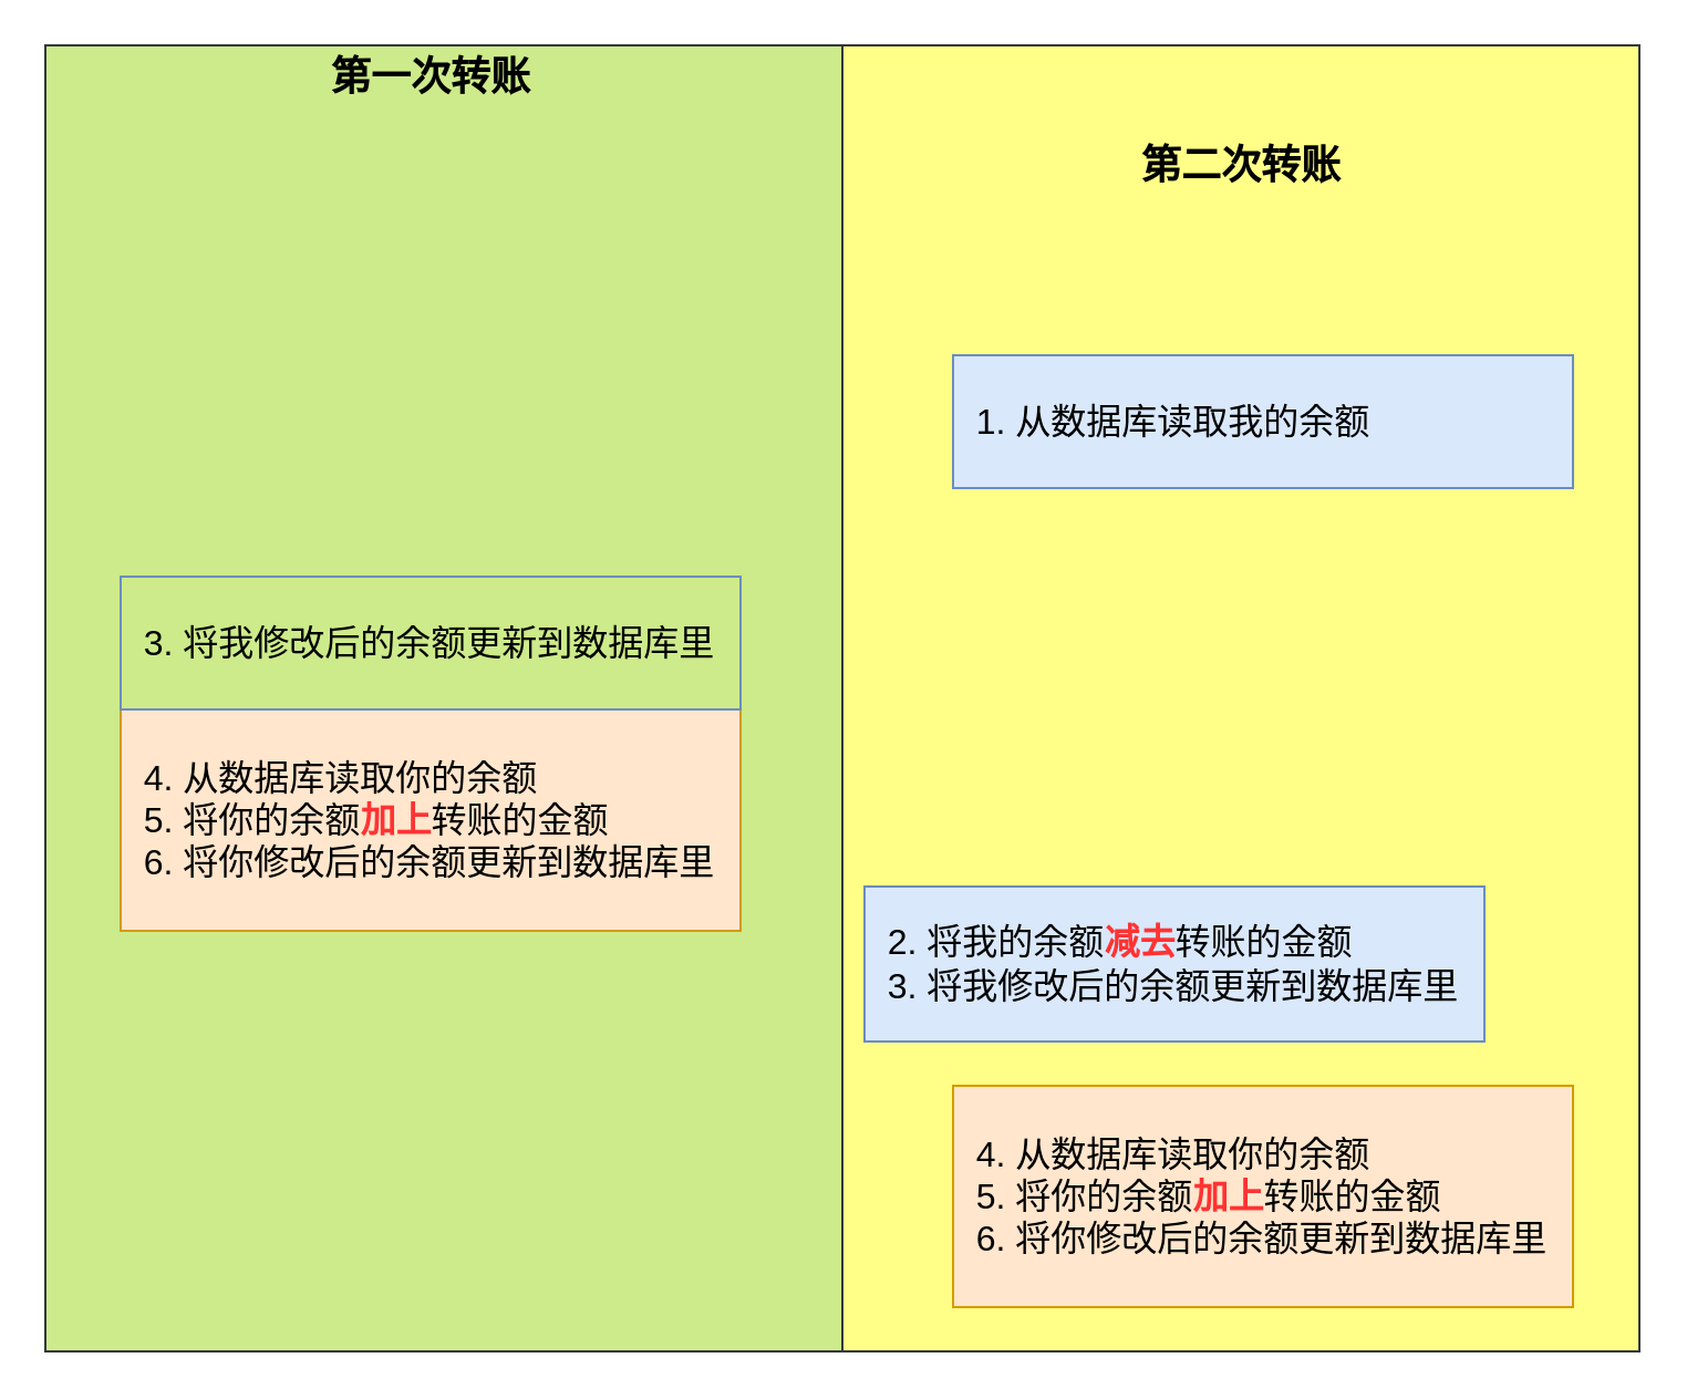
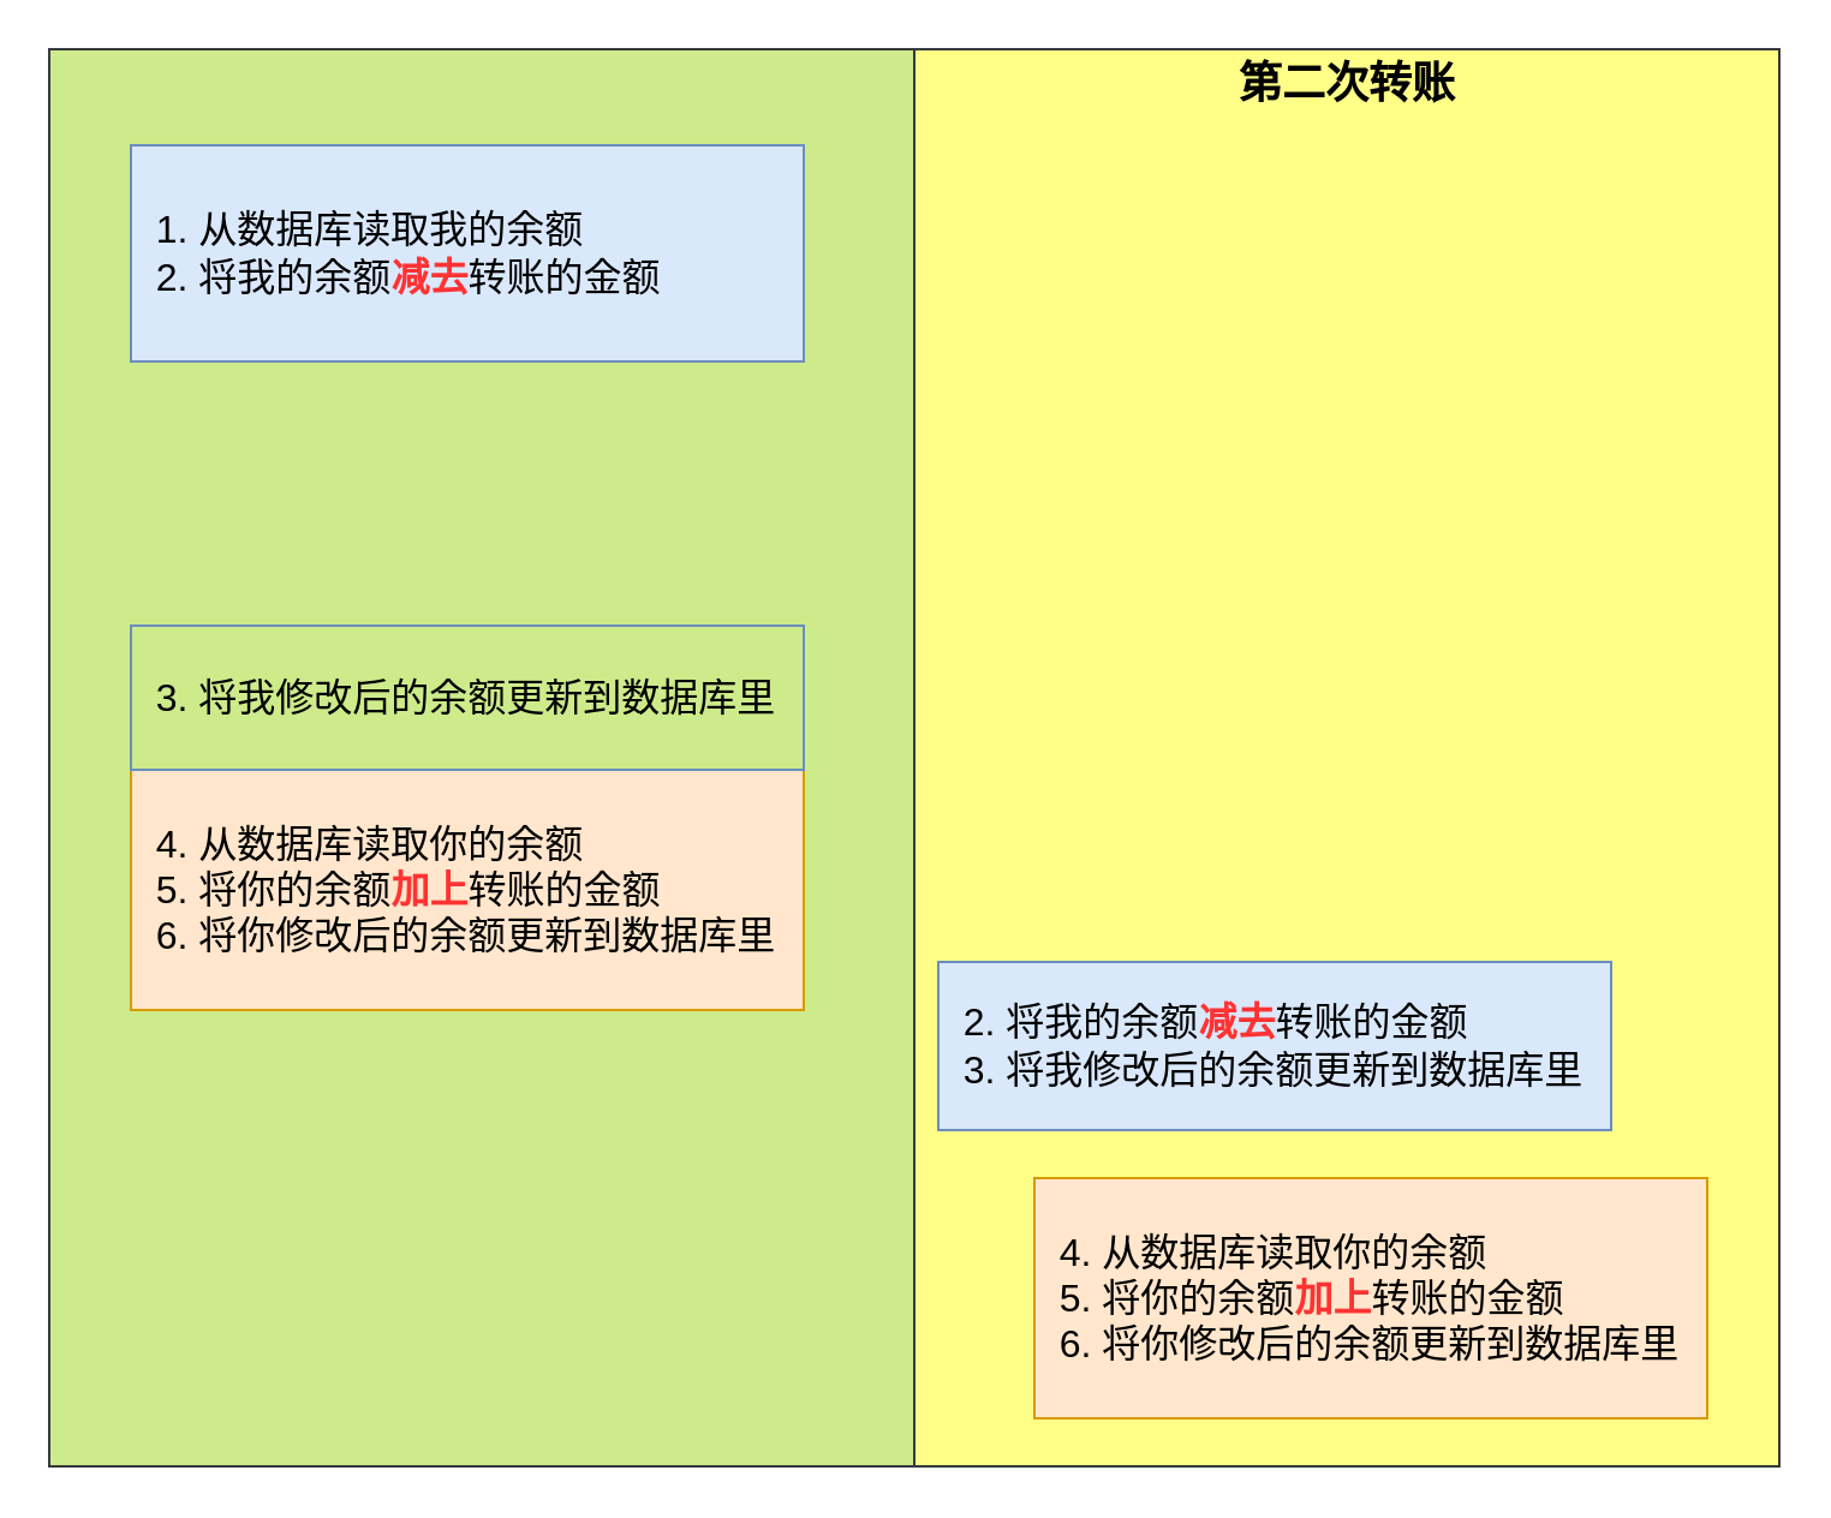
  <mxCell id="0" />
  <mxCell id="1" parent="0" />
  <mxCell id="2" value="" style="rounded=0;whiteSpace=wrap;html=1;fillColor=#ffff88;strokeColor=#36393d;" vertex="1" parent="1"><mxGeometry x="380" y="20" width="360" height="590" as="geometry" /></mxCell>
  <mxCell id="3" value="" style="rounded=0;whiteSpace=wrap;html=1;fillColor=#cdeb8b;strokeColor=#36393d;" vertex="1" parent="1"><mxGeometry x="20" y="20" width="360" height="590" as="geometry" /></mxCell>
- <mxCell id="4" value="&amp;nbsp; 1. 从数据库读取我的余额" style="rounded=0;whiteSpace=wrap;html=1;align=left;fillColor=#dae8fc;strokeColor=#6c8ebf;fontSize=16;" vertex="1" parent="1"><mxGeometry x="430" y="160" width="280" height="60" as="geometry" /></mxCell>
  <mxCell id="5" value="&amp;nbsp; 4. 从数据库读取你的余额&lt;br style=&quot;font-size: 16px&quot;&gt;&amp;nbsp; 5. 将你的余额&lt;b&gt;&lt;font color=&quot;#ff3333&quot;&gt;加上&lt;/font&gt;&lt;/b&gt;转账的金额&lt;br style=&quot;font-size: 16px&quot;&gt;&amp;nbsp; 6. 将你修改后的余额更新到数据库里" style="rounded=0;whiteSpace=wrap;html=1;align=left;fillColor=#ffe6cc;strokeColor=#d79b00;fontSize=16;" vertex="1" parent="1"><mxGeometry x="54" y="320" width="280" height="100" as="geometry" /></mxCell>
+ <mxCell id="6" value="&amp;nbsp; 1. 从数据库读取我的余额&lt;br style=&quot;font-size: 16px&quot;&gt;&amp;nbsp; 2. 将我的余额&lt;b style=&quot;font-size: 16px&quot;&gt;&lt;font color=&quot;#ff3333&quot;&gt;减去&lt;/font&gt;&lt;/b&gt;转账的金额" style="rounded=0;whiteSpace=wrap;html=1;align=left;fillColor=#dae8fc;strokeColor=#6c8ebf;fontSize=16;" vertex="1" parent="1"><mxGeometry x="54" y="60" width="280" height="90" as="geometry" /></mxCell>
  <mxCell id="7" value="&amp;nbsp; 4. 从数据库读取你的余额&lt;br style=&quot;font-size: 16px&quot;&gt;&amp;nbsp; 5. 将你的余额&lt;b&gt;&lt;font color=&quot;#ff3333&quot;&gt;加上&lt;/font&gt;&lt;/b&gt;转账的金额&lt;br style=&quot;font-size: 16px&quot;&gt;&amp;nbsp; 6. 将你修改后的余额更新到数据库里" style="rounded=0;whiteSpace=wrap;html=1;align=left;fillColor=#ffe6cc;strokeColor=#d79b00;fontSize=16;" vertex="1" parent="1"><mxGeometry x="430" y="490" width="280" height="100" as="geometry" /></mxCell>
  <mxCell id="8" value="&amp;nbsp; 3. 将我修改后的余额更新到数据库里" style="rounded=0;whiteSpace=wrap;html=1;align=left;fillColor=#cdeb8b;strokeColor=#6c8ebf;fontSize=16;" vertex="1" parent="1"><mxGeometry x="54" y="260" width="280" height="60" as="geometry" /></mxCell>
  <mxCell id="9" value="&amp;nbsp; 2. 将我的余额&lt;b style=&quot;font-size: 16px&quot;&gt;&lt;font color=&quot;#ff3333&quot;&gt;减去&lt;/font&gt;&lt;/b&gt;转账的金额&lt;br style=&quot;font-size: 16px&quot;&gt;&amp;nbsp; 3. 将我修改后的余额更新到数据库里" style="rounded=0;whiteSpace=wrap;html=1;align=left;fillColor=#dae8fc;strokeColor=#6c8ebf;fontSize=16;" vertex="1" parent="1"><mxGeometry x="390" y="400" width="280" height="70" as="geometry" /></mxCell>
- <mxCell id="10" value="第一次转账" style="text;html=1;align=center;verticalAlign=middle;resizable=0;points=[];autosize=1;strokeColor=none;fontSize=18;fontStyle=1" vertex="1" parent="1"><mxGeometry x="139" y="20" width="110" height="30" as="geometry" /></mxCell>
- <mxCell id="11" value="第二次转账" style="text;html=1;align=center;verticalAlign=middle;resizable=0;points=[];autosize=1;strokeColor=none;fontSize=18;fontStyle=1" vertex="1" parent="1"><mxGeometry x="505" y="60" width="110" height="30" as="geometry" /></mxCell>
+ <mxCell id="11" value="第二次转账" style="text;html=1;align=center;verticalAlign=middle;resizable=0;points=[];autosize=1;strokeColor=none;fontSize=18;fontStyle=1" vertex="1" parent="1"><mxGeometry x="505" y="20" width="110" height="30" as="geometry" /></mxCell>
